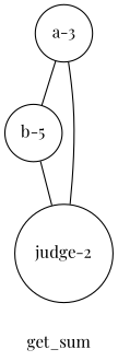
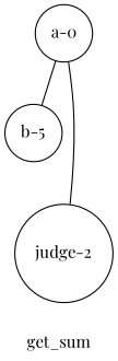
  graph {
    fontname="Playfair Display"
    label=get_sum
    node [fillcolor=White fontname="Playfair Display" shape=circle style=filled]
    edge [fontname="Playfair Display"]
-   n1 [label="a-3"]
+   n1 [label="a-0"]
    n2 [label="b-5"]
    n3 [label="judge-2"]
    n1 -- n2
    n1 -- n3
-   n2 -- n3
  }
